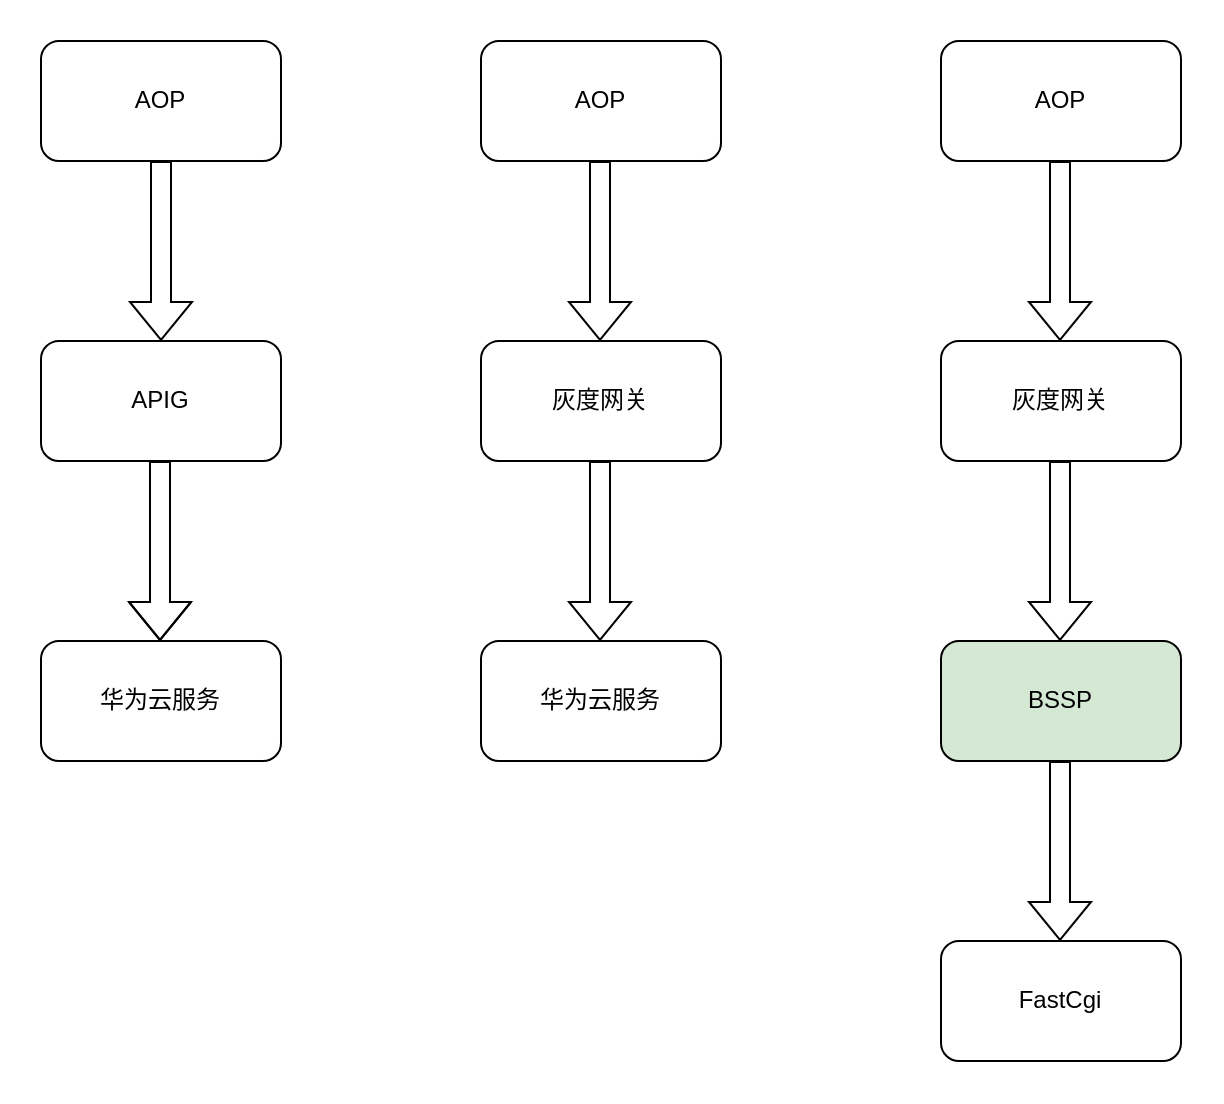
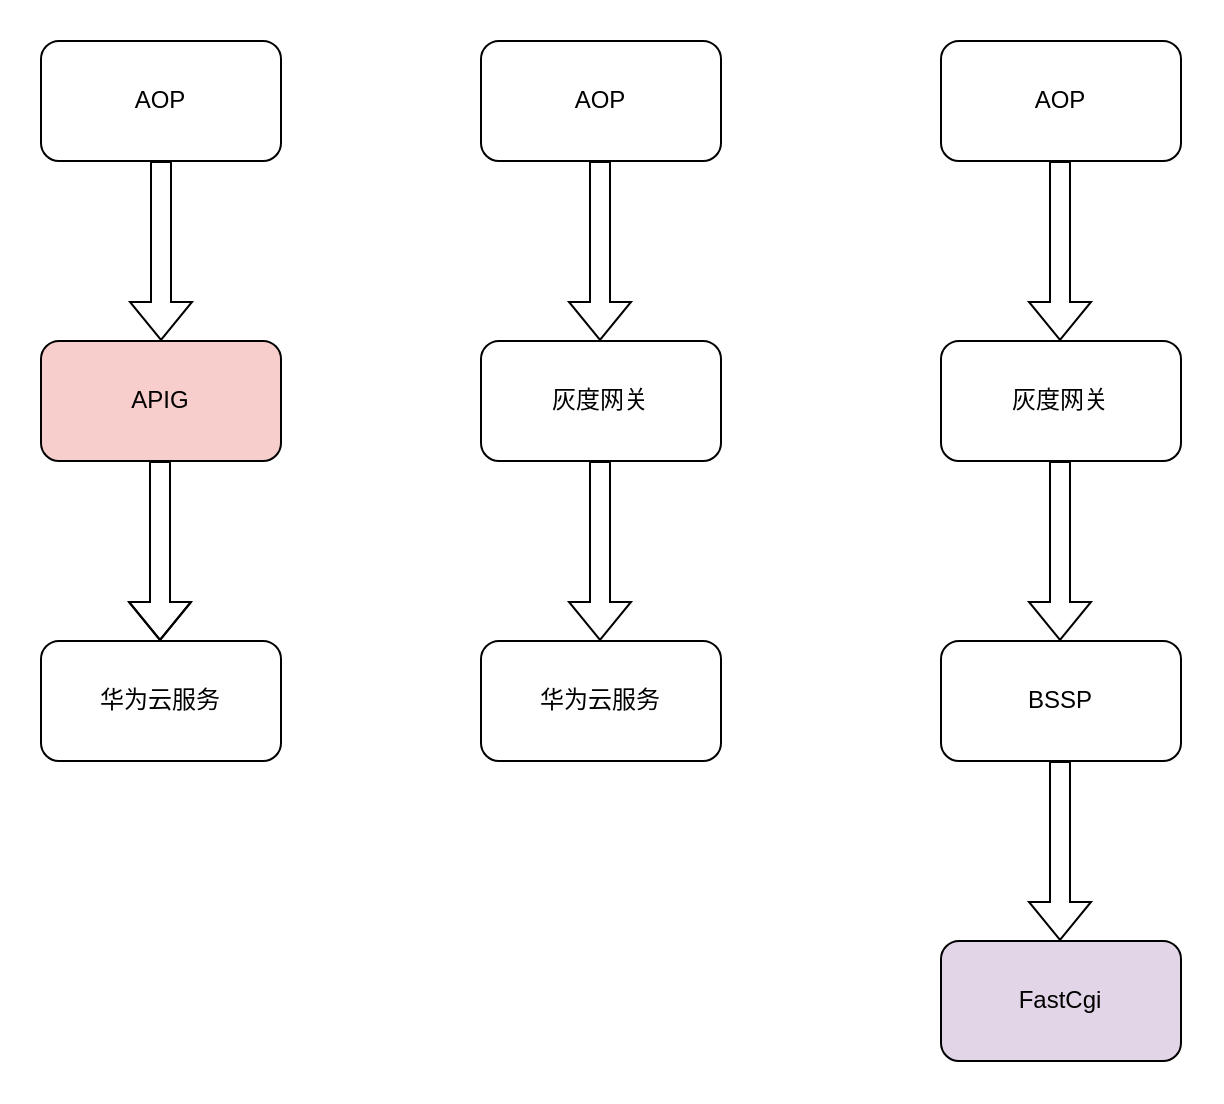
  <mxCell id="0" />
  <mxCell id="1" parent="0" />
- <mxCell id="2" value="APIG" style="rounded=1;whiteSpace=wrap;html=1;" vertex="1" parent="1"><mxGeometry x="20" y="170" width="120" height="60" as="geometry" /></mxCell>
+ <mxCell id="2" value="APIG" style="rounded=1;whiteSpace=wrap;html=1;fillColor=#f8cecc;" vertex="1" parent="1"><mxGeometry x="20" y="170" width="120" height="60" as="geometry" /></mxCell>
  <mxCell id="3" value="灰度网关" style="rounded=1;whiteSpace=wrap;html=1;" vertex="1" parent="1"><mxGeometry x="240" y="170" width="120" height="60" as="geometry" /></mxCell>
  <mxCell id="4" value="灰度网关" style="rounded=1;whiteSpace=wrap;html=1;" vertex="1" parent="1"><mxGeometry x="470" y="170" width="120" height="60" as="geometry" /></mxCell>
  <mxCell id="5" value="华为云服务" style="rounded=1;whiteSpace=wrap;html=1;" vertex="1" parent="1"><mxGeometry x="20" y="320" width="120" height="60" as="geometry" /></mxCell>
  <mxCell id="6" value="华为云服务" style="rounded=1;whiteSpace=wrap;html=1;" vertex="1" parent="1"><mxGeometry x="240" y="320" width="120" height="60" as="geometry" /></mxCell>
- <mxCell id="7" value="BSSP" style="rounded=1;whiteSpace=wrap;html=1;fillColor=#d5e8d4;" vertex="1" parent="1"><mxGeometry x="470" y="320" width="120" height="60" as="geometry" /></mxCell>
+ <mxCell id="7" value="BSSP" style="rounded=1;whiteSpace=wrap;html=1;" vertex="1" parent="1"><mxGeometry x="470" y="320" width="120" height="60" as="geometry" /></mxCell>
  <mxCell id="8" value="AOP" style="rounded=1;whiteSpace=wrap;html=1;" vertex="1" parent="1"><mxGeometry x="20" y="20" width="120" height="60" as="geometry" /></mxCell>
  <mxCell id="9" value="AOP" style="rounded=1;whiteSpace=wrap;html=1;" vertex="1" parent="1"><mxGeometry x="240" y="20" width="120" height="60" as="geometry" /></mxCell>
  <mxCell id="10" value="AOP" style="rounded=1;whiteSpace=wrap;html=1;" vertex="1" parent="1"><mxGeometry x="470" y="20" width="120" height="60" as="geometry" /></mxCell>
- <mxCell id="11" value="FastCgi" style="rounded=1;whiteSpace=wrap;html=1;" vertex="1" parent="1"><mxGeometry x="470" y="470" width="120" height="60" as="geometry" /></mxCell>
+ <mxCell id="11" value="FastCgi" style="rounded=1;whiteSpace=wrap;html=1;fillColor=#e1d5e7;" vertex="1" parent="1"><mxGeometry x="470" y="470" width="120" height="60" as="geometry" /></mxCell>
  <mxCell id="12" value="" style="shape=flexArrow;endArrow=classic;html=1;rounded=0;" edge="1" parent="1" target="2"><mxGeometry width="50" height="50" relative="1" as="geometry"><mxPoint x="80" y="80" as="sourcePoint" /><mxPoint x="130" y="30" as="targetPoint" /></mxGeometry></mxCell>
  <mxCell id="13" value="" style="shape=flexArrow;endArrow=classic;html=1;rounded=0;" edge="1" parent="1"><mxGeometry width="50" height="50" relative="1" as="geometry"><mxPoint x="79.5" y="230" as="sourcePoint" /><mxPoint x="79.5" y="320" as="targetPoint" /><Array as="points"><mxPoint x="79.5" y="410" /></Array></mxGeometry></mxCell>
  <mxCell id="14" value="" style="shape=flexArrow;endArrow=classic;html=1;rounded=0;" edge="1" parent="1"><mxGeometry width="50" height="50" relative="1" as="geometry"><mxPoint x="299.5" y="80" as="sourcePoint" /><mxPoint x="299.5" y="170" as="targetPoint" /></mxGeometry></mxCell>
  <mxCell id="15" value="" style="shape=flexArrow;endArrow=classic;html=1;rounded=0;" edge="1" parent="1"><mxGeometry width="50" height="50" relative="1" as="geometry"><mxPoint x="529.5" y="80" as="sourcePoint" /><mxPoint x="529.5" y="170" as="targetPoint" /></mxGeometry></mxCell>
  <mxCell id="16" value="" style="shape=flexArrow;endArrow=classic;html=1;rounded=0;" edge="1" parent="1"><mxGeometry width="50" height="50" relative="1" as="geometry"><mxPoint x="299.5" y="230" as="sourcePoint" /><mxPoint x="299.5" y="320" as="targetPoint" /></mxGeometry></mxCell>
  <mxCell id="17" value="" style="shape=flexArrow;endArrow=classic;html=1;rounded=0;" edge="1" parent="1"><mxGeometry width="50" height="50" relative="1" as="geometry"><mxPoint x="529.5" y="230" as="sourcePoint" /><mxPoint x="529.5" y="320" as="targetPoint" /></mxGeometry></mxCell>
  <mxCell id="18" value="" style="shape=flexArrow;endArrow=classic;html=1;rounded=0;" edge="1" parent="1"><mxGeometry width="50" height="50" relative="1" as="geometry"><mxPoint x="529.5" y="380" as="sourcePoint" /><mxPoint x="529.5" y="470" as="targetPoint" /></mxGeometry></mxCell>
